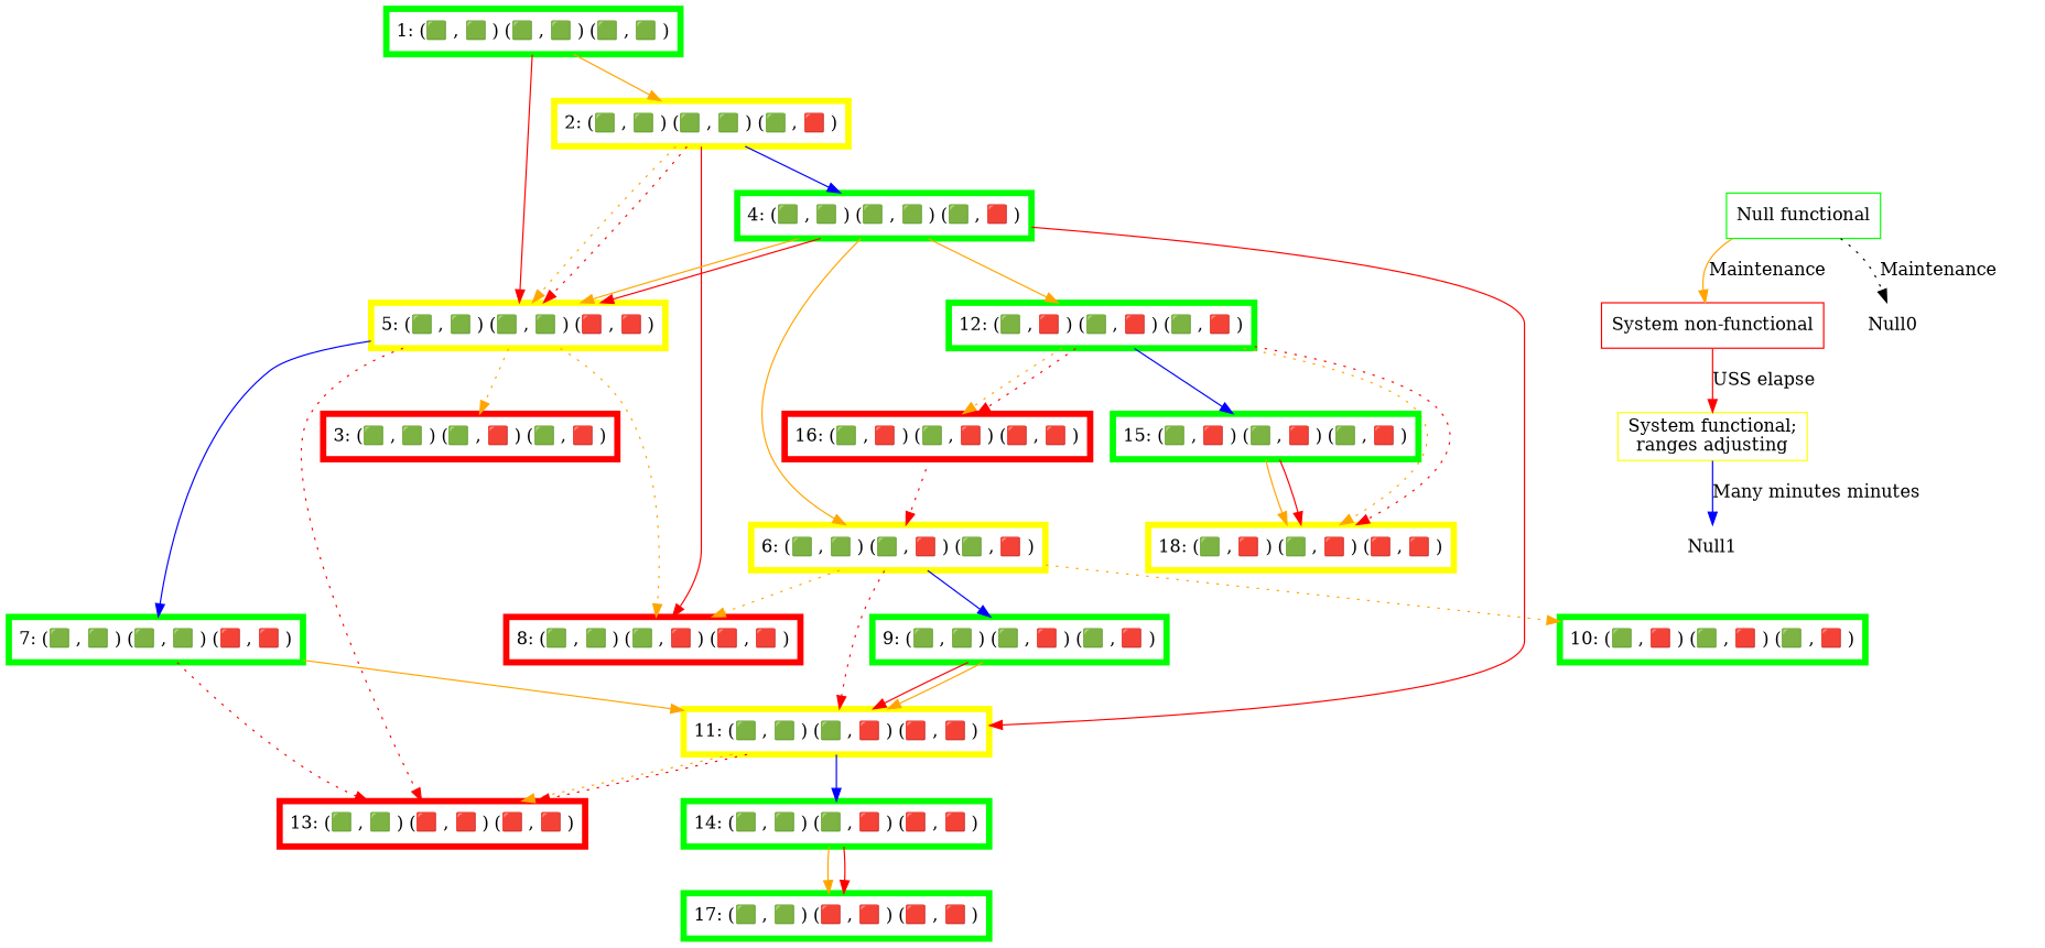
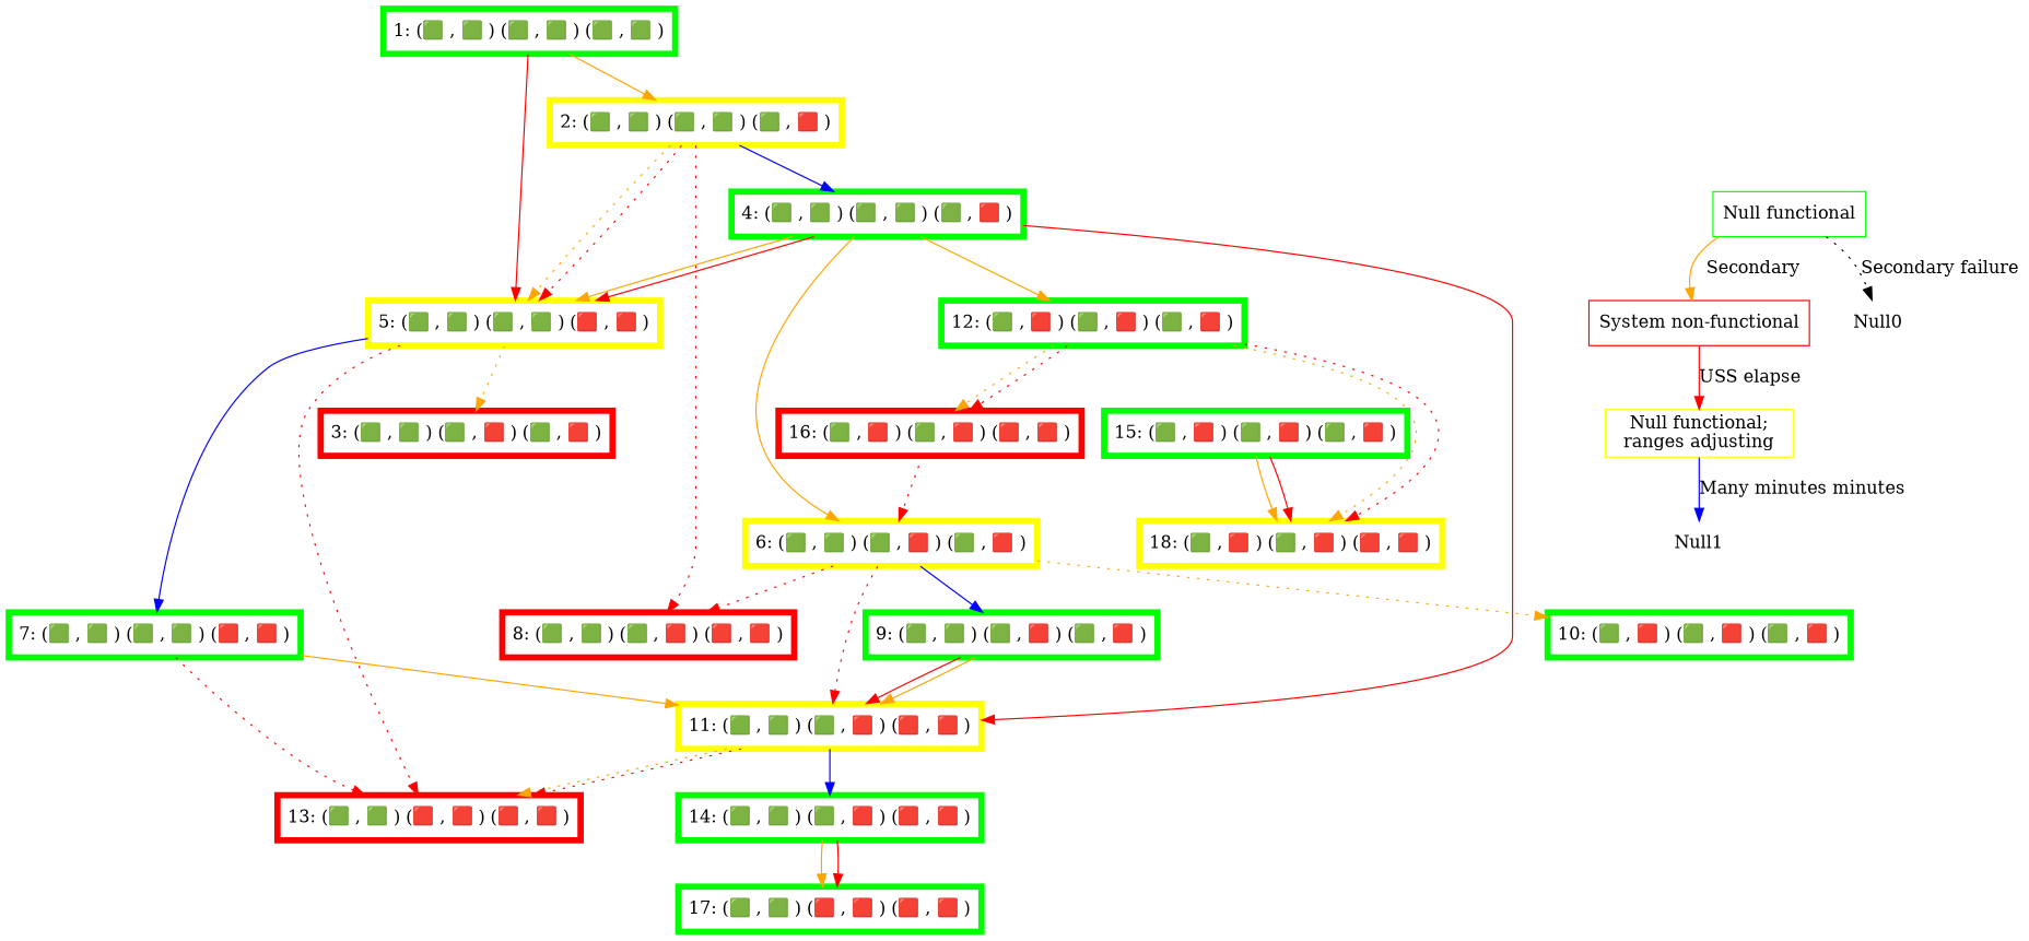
  digraph {
    node [color=green penwidth=5 shape=box]
    edge [color=red]
    n1 [label="1: (🟩 , 🟩 ) (🟩 , 🟩 ) (🟩 , 🟩 )"]
    n2 [color=yellow label="2: (🟩 , 🟩 ) (🟩 , 🟩 ) (🟩 , 🟥 )"]
    n3 [color=yellow label="5: (🟩 , 🟩 ) (🟩 , 🟩 ) (🟥 , 🟥 )"]
    n4 [label="4: (🟩 , 🟩 ) (🟩 , 🟩 ) (🟩 , 🟥 )"]
    n5 [color=red label="8: (🟩 , 🟩 ) (🟩 , 🟥 ) (🟥 , 🟥 )"]
    n6 [color=red label="3: (🟩 , 🟩 ) (🟩 , 🟥 ) (🟩 , 🟥 )"]
    n7 [label="7: (🟩 , 🟩 ) (🟩 , 🟩 ) (🟥 , 🟥 )"]
    n8 [color=red label="13: (🟩 , 🟩 ) (🟥 , 🟥 ) (🟥 , 🟥 )"]
    n9 [color=yellow label="6: (🟩 , 🟩 ) (🟩 , 🟥 ) (🟩 , 🟥 )"]
    n10 [color=yellow label="11: (🟩 , 🟩 ) (🟩 , 🟥 ) (🟥 , 🟥 )"]
    n11 [label="12: (🟩 , 🟥 ) (🟩 , 🟥 ) (🟩 , 🟥 )"]
    n12 [label="9: (🟩 , 🟩 ) (🟩 , 🟥 ) (🟩 , 🟥 )"]
    n13 [label="10: (🟩 , 🟥 ) (🟩 , 🟥 ) (🟩 , 🟥 )"]
    n14 [label="14: (🟩 , 🟩 ) (🟩 , 🟥 ) (🟥 , 🟥 )"]
    n15 [color=red label="16: (🟩 , 🟥 ) (🟩 , 🟥 ) (🟥 , 🟥 )"]
    n16 [color=yellow label="18: (🟩 , 🟥 ) (🟩 , 🟥 ) (🟥 , 🟥 )"]
    n17 [label="15: (🟩 , 🟥 ) (🟩 , 🟥 ) (🟩 , 🟥 )"]
    n18 [label="17: (🟩 , 🟩 ) (🟥 , 🟥 ) (🟥 , 🟥 )"]
    n19 [label="Null functional" penwidth=""]
    n20 [color=red label="System non-functional" penwidth=""]
    n21 [color=none label=Null0 penwidth=""]
-   n22 [color=yellow label="System functional;\nranges adjusting" penwidth=""]
+   n22 [color=yellow label="Null functional;\nranges adjusting" penwidth=""]
    Null1 [color=none penwidth=""]
    n1 -> n2 [color=orange]
    n1 -> n3
    n2 -> n3 [color=orange style=dotted]
    n2 -> n3 [style=dotted]
    n2 -> n4 [color=blue]
-   n2 -> n5 [style=solid]
-   n3 -> n5 [color=orange style=dotted]
+   n2 -> n5 [style=dotted]
    n3 -> n6 [color=orange style=dotted]
    n3 -> n7 [color=blue]
    n3 -> n8 [style=dotted]
    n4 -> n3 [color=orange]
    n4 -> n3
    n4 -> n9 [color=orange]
    n4 -> n10
    n4 -> n11 [color=orange]
    n7 -> n8 [style=dotted]
    n7 -> n10 [color=orange]
-   n9 -> n5 [color=orange style=dotted]
+   n9 -> n5 [style=dotted]
    n9 -> n10 [style=dotted]
    n9 -> n12 [color=blue]
    n9 -> n13 [color=orange style=dotted]
    n10 -> n8 [color=orange style=dotted]
    n10 -> n8 [style=dotted]
    n10 -> n14 [color=blue]
    n11 -> n15 [color=orange style=dotted]
    n11 -> n15 [style=dotted]
    n11 -> n16 [color=orange style=dotted]
    n11 -> n16 [style=dotted]
-   n11 -> n17 [color=blue]
    n12 -> n10
    n12 -> n10 [color=orange]
    n14 -> n18 [color=orange]
    n14 -> n18
    n15 -> n9 [style=dotted]
    n17 -> n16 [color=orange]
    n17 -> n16
-   n19 -> n20 [color=orange label="Maintenance      "]
-   n19 -> n21 [label="Maintenance      " style=dotted color=""]
+   n19 -> n20 [color=orange label="Secondary      "]
+   n19 -> n21 [label="Secondary failure" style=dotted color=""]
    n20 -> n22 [label="USS elapse"]
    n22 -> Null1 [color=blue label="Many minutes minutes"]
    Null1 -> n13 [color=none]
  }
